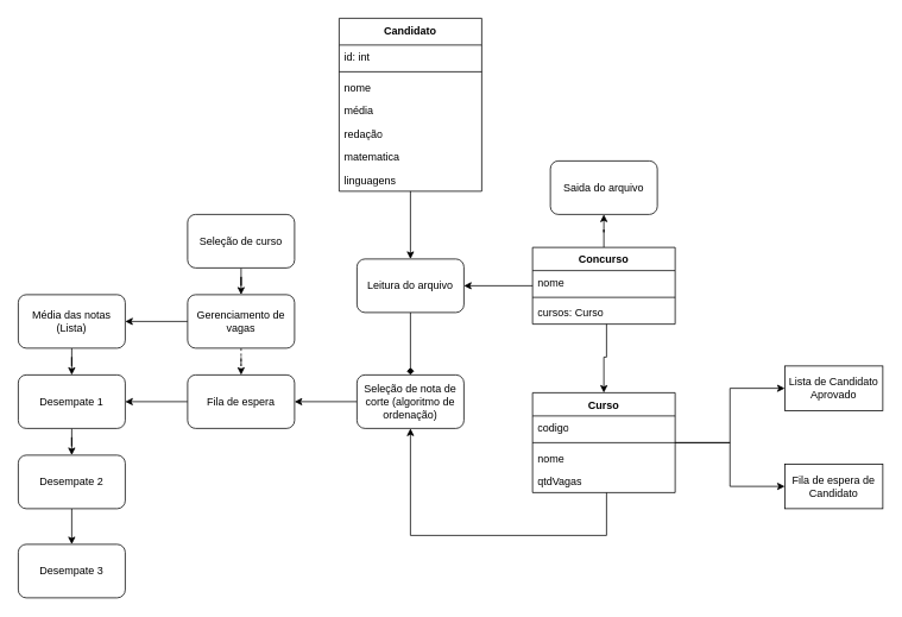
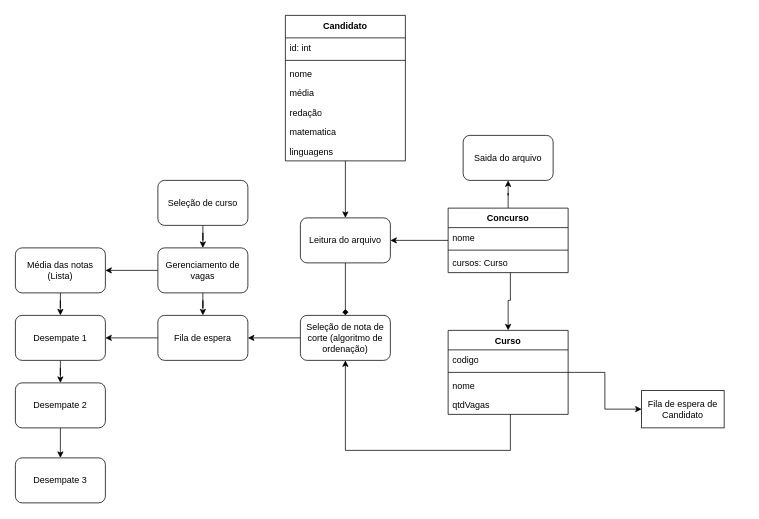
  <mxCell id="0" />
  <mxCell id="1" parent="0" />
  <mxCell id="2" style="edgeStyle=orthogonalEdgeStyle;rounded=0;orthogonalLoop=1;jettySize=auto;html=1;" edge="1" parent="1" source="3" target="5"><mxGeometry relative="1" as="geometry" /></mxCell>
  <mxCell id="3" value="Média das notas (Lista)" style="rounded=1;whiteSpace=wrap;html=1;" vertex="1" parent="1"><mxGeometry x="20" y="330" width="120" height="60" as="geometry" /></mxCell>
  <mxCell id="4" style="edgeStyle=orthogonalEdgeStyle;rounded=0;orthogonalLoop=1;jettySize=auto;html=1;" edge="1" parent="1" source="5" target="8"><mxGeometry relative="1" as="geometry" /></mxCell>
  <mxCell id="5" value="Desempate 1" style="rounded=1;whiteSpace=wrap;html=1;" vertex="1" parent="1"><mxGeometry x="20" y="420" width="120" height="60" as="geometry" /></mxCell>
  <mxCell id="6" value="Desempate 3" style="rounded=1;whiteSpace=wrap;html=1;" vertex="1" parent="1"><mxGeometry x="20" y="610" width="120" height="60" as="geometry" /></mxCell>
  <mxCell id="7" style="edgeStyle=orthogonalEdgeStyle;rounded=0;orthogonalLoop=1;jettySize=auto;html=1;" edge="1" parent="1" source="8" target="6"><mxGeometry relative="1" as="geometry" /></mxCell>
  <mxCell id="8" value="Desempate 2" style="rounded=1;whiteSpace=wrap;html=1;" vertex="1" parent="1"><mxGeometry x="20" y="510" width="120" height="60" as="geometry" /></mxCell>
- <mxCell id="9" style="edgeStyle=orthogonalEdgeStyle;rounded=0;orthogonalLoop=1;jettySize=auto;html=1;dashed=1;" edge="1" parent="1" source="11" target="13"><mxGeometry relative="1" as="geometry" /></mxCell>
+ <mxCell id="9" style="edgeStyle=orthogonalEdgeStyle;rounded=0;orthogonalLoop=1;jettySize=auto;html=1;" edge="1" parent="1" source="11" target="13"><mxGeometry relative="1" as="geometry" /></mxCell>
  <mxCell id="10" style="edgeStyle=orthogonalEdgeStyle;rounded=0;orthogonalLoop=1;jettySize=auto;html=1;" edge="1" parent="1" source="11" target="3"><mxGeometry relative="1" as="geometry" /></mxCell>
  <mxCell id="11" value="Gerenciamento de vagas" style="rounded=1;whiteSpace=wrap;html=1;" vertex="1" parent="1"><mxGeometry x="210" y="330" width="120" height="60" as="geometry" /></mxCell>
  <mxCell id="12" style="edgeStyle=orthogonalEdgeStyle;rounded=0;orthogonalLoop=1;jettySize=auto;html=1;" edge="1" parent="1" source="13" target="5"><mxGeometry relative="1" as="geometry" /></mxCell>
  <mxCell id="13" value="Fila de espera" style="rounded=1;whiteSpace=wrap;html=1;" vertex="1" parent="1"><mxGeometry x="210" y="420" width="120" height="60" as="geometry" /></mxCell>
  <mxCell id="14" style="edgeStyle=orthogonalEdgeStyle;rounded=0;orthogonalLoop=1;jettySize=auto;html=1;" edge="1" parent="1" source="15" target="11"><mxGeometry relative="1" as="geometry" /></mxCell>
  <mxCell id="15" value="Seleção de curso" style="rounded=1;whiteSpace=wrap;html=1;" vertex="1" parent="1"><mxGeometry x="210" y="240" width="120" height="60" as="geometry" /></mxCell>
  <mxCell id="16" style="edgeStyle=orthogonalEdgeStyle;rounded=0;orthogonalLoop=1;jettySize=auto;html=1;entryX=0.5;entryY=0;entryDx=0;entryDy=0;endArrow=diamond;" edge="1" parent="1" source="17" target="19"><mxGeometry relative="1" as="geometry" /></mxCell>
  <mxCell id="17" value="Leitura do arquivo" style="rounded=1;whiteSpace=wrap;html=1;" vertex="1" parent="1"><mxGeometry x="400" y="290" width="120" height="60" as="geometry" /></mxCell>
  <mxCell id="18" style="edgeStyle=orthogonalEdgeStyle;rounded=0;orthogonalLoop=1;jettySize=auto;html=1;" edge="1" parent="1" source="19" target="13"><mxGeometry relative="1" as="geometry" /></mxCell>
  <mxCell id="19" value="Seleção de nota de corte (algoritmo de ordenação)" style="rounded=1;whiteSpace=wrap;html=1;" vertex="1" parent="1"><mxGeometry x="400" y="420" width="120" height="60" as="geometry" /></mxCell>
  <mxCell id="20" style="edgeStyle=orthogonalEdgeStyle;rounded=0;orthogonalLoop=1;jettySize=auto;html=1;entryX=0.5;entryY=0;entryDx=0;entryDy=0;" edge="1" parent="1" source="21" target="17"><mxGeometry relative="1" as="geometry" /></mxCell>
  <mxCell id="21" value="Candidato" style="swimlane;fontStyle=1;align=center;verticalAlign=top;childLayout=stackLayout;horizontal=1;startSize=30;horizontalStack=0;resizeParent=1;resizeParentMax=0;resizeLast=0;collapsible=1;marginBottom=0;whiteSpace=wrap;html=1;" vertex="1" parent="1"><mxGeometry x="380" y="20" width="160" height="194" as="geometry"><mxRectangle x="750" y="100" width="100" height="30" as="alternateBounds" /></mxGeometry></mxCell>
  <mxCell id="22" value="id: int" style="text;strokeColor=none;fillColor=none;align=left;verticalAlign=top;spacingLeft=4;spacingRight=4;overflow=hidden;rotatable=0;points=[[0,0.5],[1,0.5]];portConstraint=eastwest;whiteSpace=wrap;html=1;" vertex="1" parent="21"><mxGeometry y="30" width="160" height="26" as="geometry" /></mxCell>
  <mxCell id="23" value="" style="line;strokeWidth=1;fillColor=none;align=left;verticalAlign=middle;spacingTop=-1;spacingLeft=3;spacingRight=3;rotatable=0;labelPosition=right;points=[];portConstraint=eastwest;strokeColor=inherit;" vertex="1" parent="21"><mxGeometry y="56" width="160" height="8" as="geometry" /></mxCell>
  <mxCell id="24" value="nome" style="text;strokeColor=none;fillColor=none;align=left;verticalAlign=top;spacingLeft=4;spacingRight=4;overflow=hidden;rotatable=0;points=[[0,0.5],[1,0.5]];portConstraint=eastwest;whiteSpace=wrap;html=1;" vertex="1" parent="21"><mxGeometry y="64" width="160" height="26" as="geometry" /></mxCell>
  <mxCell id="25" value="média" style="text;strokeColor=none;fillColor=none;align=left;verticalAlign=top;spacingLeft=4;spacingRight=4;overflow=hidden;rotatable=0;points=[[0,0.5],[1,0.5]];portConstraint=eastwest;whiteSpace=wrap;html=1;" vertex="1" parent="21"><mxGeometry y="90" width="160" height="26" as="geometry" /></mxCell>
  <mxCell id="26" value="redação" style="text;strokeColor=none;fillColor=none;align=left;verticalAlign=top;spacingLeft=4;spacingRight=4;overflow=hidden;rotatable=0;points=[[0,0.5],[1,0.5]];portConstraint=eastwest;whiteSpace=wrap;html=1;" vertex="1" parent="21"><mxGeometry y="116" width="160" height="26" as="geometry" /></mxCell>
  <mxCell id="27" value="matematica" style="text;strokeColor=none;fillColor=none;align=left;verticalAlign=top;spacingLeft=4;spacingRight=4;overflow=hidden;rotatable=0;points=[[0,0.5],[1,0.5]];portConstraint=eastwest;whiteSpace=wrap;html=1;" vertex="1" parent="21"><mxGeometry y="142" width="160" height="26" as="geometry" /></mxCell>
  <mxCell id="28" value="linguagens" style="text;strokeColor=none;fillColor=none;align=left;verticalAlign=top;spacingLeft=4;spacingRight=4;overflow=hidden;rotatable=0;points=[[0,0.5],[1,0.5]];portConstraint=eastwest;whiteSpace=wrap;html=1;" vertex="1" parent="21"><mxGeometry y="168" width="160" height="26" as="geometry" /></mxCell>
  <mxCell id="29" style="edgeStyle=orthogonalEdgeStyle;rounded=0;orthogonalLoop=1;jettySize=auto;html=1;" edge="1" parent="1" source="31" target="45"><mxGeometry relative="1" as="geometry" /></mxCell>
  <mxCell id="30" style="edgeStyle=orthogonalEdgeStyle;rounded=0;orthogonalLoop=1;jettySize=auto;html=1;entryX=1;entryY=0.5;entryDx=0;entryDy=0;" edge="1" parent="1" source="31" target="17"><mxGeometry relative="1" as="geometry" /></mxCell>
  <mxCell id="31" value="Concurso" style="swimlane;fontStyle=1;align=center;verticalAlign=top;childLayout=stackLayout;horizontal=1;startSize=26;horizontalStack=0;resizeParent=1;resizeParentMax=0;resizeLast=0;collapsible=1;marginBottom=0;whiteSpace=wrap;html=1;" vertex="1" parent="1"><mxGeometry x="597" y="277" width="160" height="86" as="geometry" /></mxCell>
  <mxCell id="32" value="nome" style="text;strokeColor=none;fillColor=none;align=left;verticalAlign=top;spacingLeft=4;spacingRight=4;overflow=hidden;rotatable=0;points=[[0,0.5],[1,0.5]];portConstraint=eastwest;whiteSpace=wrap;html=1;" vertex="1" parent="31"><mxGeometry y="26" width="160" height="26" as="geometry" /></mxCell>
  <mxCell id="33" value="" style="line;strokeWidth=1;fillColor=none;align=left;verticalAlign=middle;spacingTop=-1;spacingLeft=3;spacingRight=3;rotatable=0;labelPosition=right;points=[];portConstraint=eastwest;strokeColor=inherit;" vertex="1" parent="31"><mxGeometry y="52" width="160" height="8" as="geometry" /></mxCell>
  <mxCell id="34" value="cursos: Curso" style="text;strokeColor=none;fillColor=none;align=left;verticalAlign=top;spacingLeft=4;spacingRight=4;overflow=hidden;rotatable=0;points=[[0,0.5],[1,0.5]];portConstraint=eastwest;whiteSpace=wrap;html=1;" vertex="1" parent="31"><mxGeometry y="60" width="160" height="26" as="geometry" /></mxCell>
- <mxCell id="35" style="edgeStyle=orthogonalEdgeStyle;rounded=0;orthogonalLoop=1;jettySize=auto;html=1;entryX=0;entryY=0.5;entryDx=0;entryDy=0;" edge="1" parent="1" source="38" target="43"><mxGeometry relative="1" as="geometry" /></mxCell>
  <mxCell id="36" style="edgeStyle=orthogonalEdgeStyle;rounded=0;orthogonalLoop=1;jettySize=auto;html=1;" edge="1" parent="1" source="38" target="44"><mxGeometry relative="1" as="geometry" /></mxCell>
  <mxCell id="37" style="edgeStyle=orthogonalEdgeStyle;rounded=0;orthogonalLoop=1;jettySize=auto;html=1;entryX=0.5;entryY=1;entryDx=0;entryDy=0;" edge="1" parent="1" source="38" target="19"><mxGeometry relative="1" as="geometry"><Array as="points"><mxPoint x="680" y="600" /><mxPoint x="460" y="600" /></Array></mxGeometry></mxCell>
  <mxCell id="38" value="Curso" style="swimlane;fontStyle=1;align=center;verticalAlign=top;childLayout=stackLayout;horizontal=1;startSize=26;horizontalStack=0;resizeParent=1;resizeParentMax=0;resizeLast=0;collapsible=1;marginBottom=0;whiteSpace=wrap;html=1;" vertex="1" parent="1"><mxGeometry x="597" y="440" width="160" height="112" as="geometry" /></mxCell>
  <mxCell id="39" value="codigo" style="text;strokeColor=none;fillColor=none;align=left;verticalAlign=top;spacingLeft=4;spacingRight=4;overflow=hidden;rotatable=0;points=[[0,0.5],[1,0.5]];portConstraint=eastwest;whiteSpace=wrap;html=1;" vertex="1" parent="38"><mxGeometry y="26" width="160" height="26" as="geometry" /></mxCell>
  <mxCell id="40" value="" style="line;strokeWidth=1;fillColor=none;align=left;verticalAlign=middle;spacingTop=-1;spacingLeft=3;spacingRight=3;rotatable=0;labelPosition=right;points=[];portConstraint=eastwest;strokeColor=inherit;" vertex="1" parent="38"><mxGeometry y="52" width="160" height="8" as="geometry" /></mxCell>
  <mxCell id="41" value="nome" style="text;strokeColor=none;fillColor=none;align=left;verticalAlign=top;spacingLeft=4;spacingRight=4;overflow=hidden;rotatable=0;points=[[0,0.5],[1,0.5]];portConstraint=eastwest;whiteSpace=wrap;html=1;" vertex="1" parent="38"><mxGeometry y="60" width="160" height="26" as="geometry" /></mxCell>
  <mxCell id="42" value="qtdVagas" style="text;strokeColor=none;fillColor=none;align=left;verticalAlign=top;spacingLeft=4;spacingRight=4;overflow=hidden;rotatable=0;points=[[0,0.5],[1,0.5]];portConstraint=eastwest;whiteSpace=wrap;html=1;" vertex="1" parent="38"><mxGeometry y="86" width="160" height="26" as="geometry" /></mxCell>
- <mxCell id="43" value="Lista de Candidato Aprovado" style="html=1;whiteSpace=wrap;" vertex="1" parent="1"><mxGeometry x="880" y="410" width="110" height="50" as="geometry" /></mxCell>
- <mxCell id="44" value="Fila de espera de Candidato" style="html=1;whiteSpace=wrap;" vertex="1" parent="1"><mxGeometry x="880" y="520" width="110" height="50" as="geometry" /></mxCell>
+ <mxCell id="44" value="Fila de espera de Candidato" style="html=1;whiteSpace=wrap;" vertex="1" parent="1"><mxGeometry x="855" y="520" width="110" height="50" as="geometry" /></mxCell>
  <mxCell id="45" value="Saida do arquivo" style="rounded=1;whiteSpace=wrap;html=1;" vertex="1" parent="1"><mxGeometry x="617" y="180" width="120" height="60" as="geometry" /></mxCell>
  <mxCell id="46" style="edgeStyle=orthogonalEdgeStyle;rounded=0;orthogonalLoop=1;jettySize=auto;html=1;entryX=0.5;entryY=0;entryDx=0;entryDy=0;" edge="1" parent="1" source="31" target="38"><mxGeometry relative="1" as="geometry"><mxPoint x="850" y="400" as="targetPoint" /><Array as="points"><mxPoint x="680" y="400" /><mxPoint x="677" y="400" /></Array></mxGeometry></mxCell>
